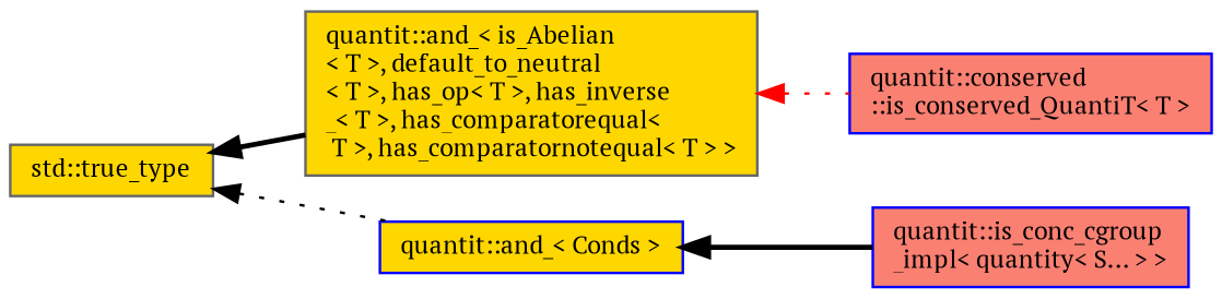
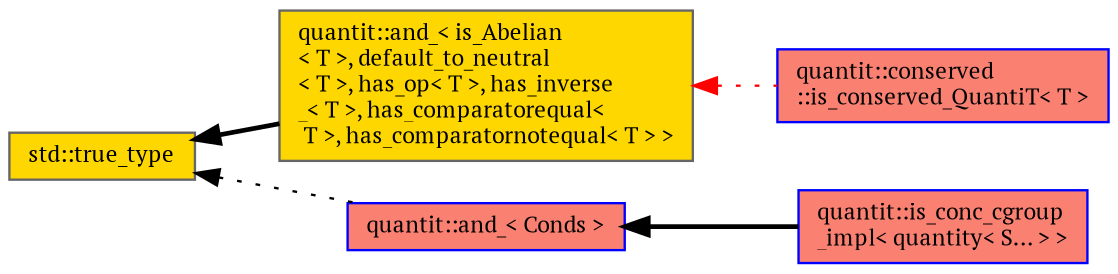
  digraph {
    fontname="PT Serif"
    rankdir=LR
    node [color=blue fillcolor=gold fontname="PT Serif" fontsize=10 shape=record style=filled]
    edge [color=black dir=back fontname="PT Serif" fontsize=10 labelfontname=Helvetica labelfontsize=10 style=bold]
    n1 [color=gray40 height=0.2 label="std::true_type" width=0.4]
    n2 [color=gray40 height=0.2 label="quantit::and_\< is_Abelian\l\< T \>, default_to_neutral\l\< T \>, has_op\< T \>, has_inverse\l_\< T \>, has_comparatorequal\<\l T \>, has_comparatornotequal\< T \> \>" width=0.4]
-   n3 [height=0.2 label="quantit::and_\< Conds \>" width=0.4]
+   n3 [fillcolor=salmon height=0.2 label="quantit::and_\< Conds \>" width=0.4]
    n4 [fillcolor=salmon height=0.2 label="quantit::conserved\l::is_conserved_QuantiT\< T \>" width=0.4]
    n5 [fillcolor=salmon height=0.2 label="quantit::is_conc_cgroup\l_impl\< quantity\< S... \> \>" width=0.4]
    n1 -> n2
    n1 -> n3 [style=dotted]
    n2 -> n4 [color=red style=dotted]
    n3 -> n5
  }
